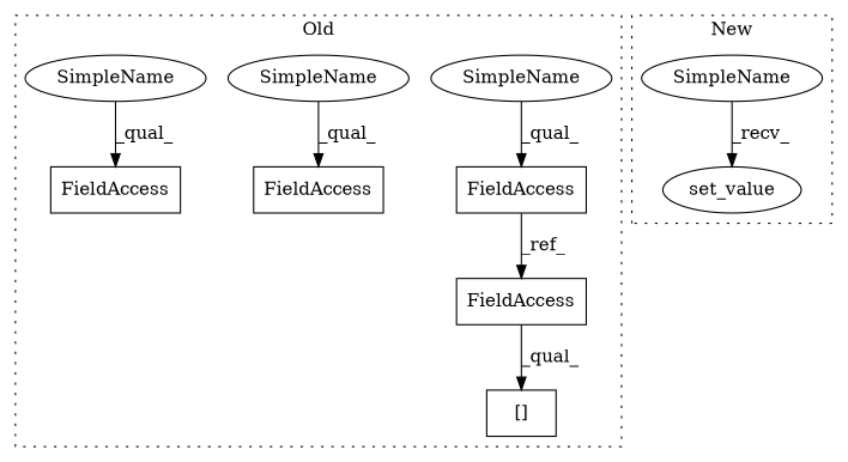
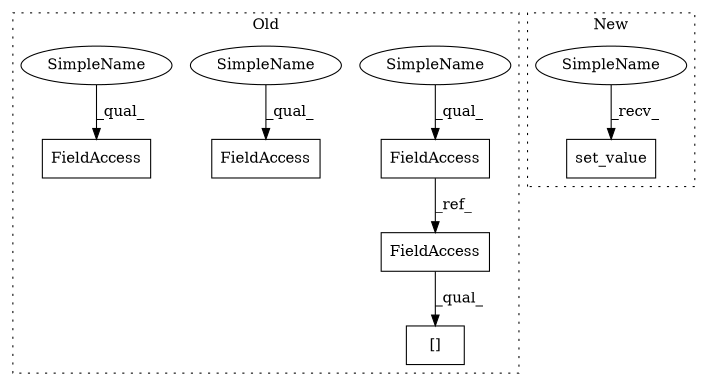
  digraph {
    node [a=22 l=4 s=4808 shape=box]
    n1 [a=2 l="12,1" label="[]" s="4860,4881"]
    n2 [l=11 label=FieldAccess]
    n3 [l=11 label=FieldAccess s=4785]
    n4 [l=8 label=FieldAccess s=5003]
    n5 [a=42 label=SimpleName shape=ellipse]
    n6 [a=42 label=SimpleName s=4785 shape=ellipse]
    n7 [a=42 label=SimpleName s=5003 shape=ellipse]
    n8 [l=11 label=FieldAccess s=4860]
-   n9 [a=32 l="10,1" label=set_value s="6130,6153" shape=ellipse]
+   n9 [a=32 l="10,1" label=set_value s="6130,6153"]
    n10 [a=42 label=SimpleName s=6125 shape=ellipse]
    subgraph cluster_1 {
      label=Old
      style=dotted
      n1
      n2
      n3
      n4
      n5
      n6
      n7
      n8
    }
    subgraph cluster_2 {
      label=New
      style=dotted
      n9
      n10
    }
    n2 -> n8 [label=_ref_]
    n5 -> n2 [label=_qual_]
    n6 -> n3 [label=_qual_]
    n7 -> n4 [label=_qual_]
    n8 -> n1 [label=_qual_]
    n10 -> n9 [label=_recv_]
  }
